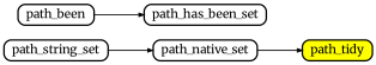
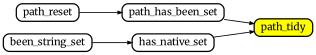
  digraph {
    compound=true
    fontname=Merriweather
    nodesep=0.2
    rankdir=LR
    ranksep=0.5
    node [color=black fillcolor="#ffffff" fontname=Merriweather fontsize=12 penwidth=1.5 shape=Mrecord style=filled]
    edge [arrowsize=0.5 fontname=Merriweather penwidth=1.0]
    path_tidy [fillcolor="#ffff00" height=0.2]
    path_has_been_set [height=0.2]
-   path_native_set [height=0.2]
-   path_reset [height=0.2 label=path_been]
-   path_string_set [height=0.2]
+   path_native_set [height=0.2 label=has_native_set]
+   path_reset [height=0.2]
+   path_string_set [height=0.2 label=been_string_set]
+   path_has_been_set -> path_tidy
    path_native_set -> path_tidy
    path_reset -> path_has_been_set
    path_string_set -> path_native_set
  }
